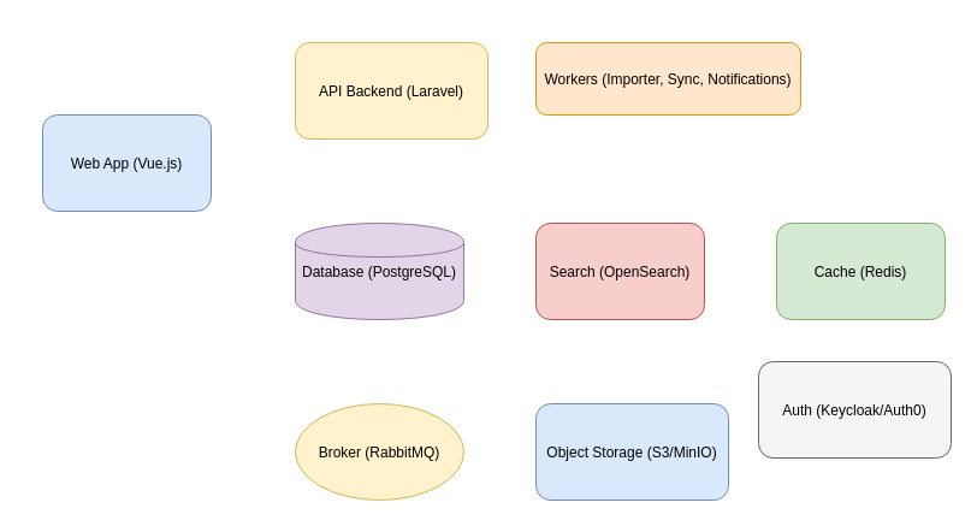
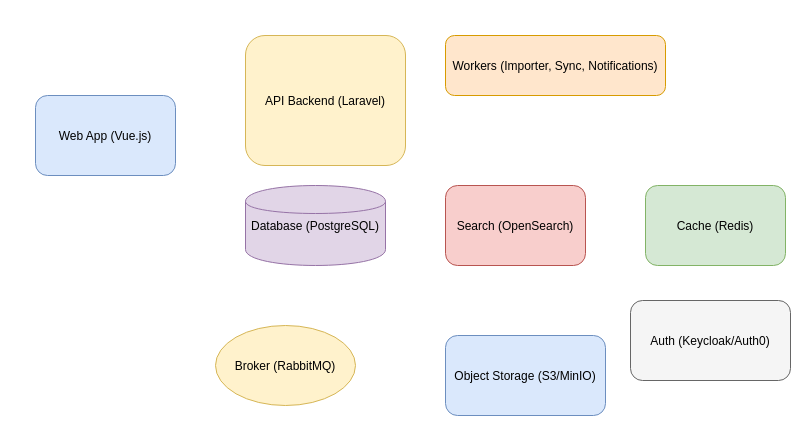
  <mxCell id="0" />
  <mxCell id="1" parent="0" />
  <mxCell id="2" value="Web App (Vue.js)" style="shape=rectangle;rounded=1;fillColor=#dae8fc;strokeColor=#6c8ebf;" vertex="1" parent="1"><mxGeometry x="20" y="80" width="140" height="80" as="geometry" /></mxCell>
- <mxCell id="3" value="API Backend (Laravel)" style="shape=rectangle;rounded=1;fillColor=#fff2cc;strokeColor=#d6b656;" vertex="1" parent="1"><mxGeometry x="230" y="20" width="160" height="80" as="geometry" /></mxCell>
+ <mxCell id="3" value="API Backend (Laravel)" style="shape=rectangle;rounded=1;fillColor=#fff2cc;strokeColor=#d6b656;" vertex="1" parent="1"><mxGeometry x="230" y="20" width="160" height="130" as="geometry" /></mxCell>
  <mxCell id="4" value="Workers (Importer, Sync, Notifications)" style="shape=rectangle;rounded=1;fillColor=#ffe6cc;strokeColor=#d79b00;" vertex="1" parent="1"><mxGeometry x="430" y="20" width="220" height="60" as="geometry" /></mxCell>
  <mxCell id="5" value="Database (PostgreSQL)" style="shape=cylinder;fillColor=#e1d5e7;strokeColor=#9673a6;" vertex="1" parent="1"><mxGeometry x="230" y="170" width="140" height="80" as="geometry" /></mxCell>
  <mxCell id="6" value="Search (OpenSearch)" style="shape=rectangle;rounded=1;fillColor=#f8cecc;strokeColor=#b85450;" vertex="1" parent="1"><mxGeometry x="430" y="170" width="140" height="80" as="geometry" /></mxCell>
  <mxCell id="7" value="Cache (Redis)" style="shape=rectangle;rounded=1;fillColor=#d5e8d4;strokeColor=#82b366;" vertex="1" parent="1"><mxGeometry x="630" y="170" width="140" height="80" as="geometry" /></mxCell>
- <mxCell id="8" value="Broker (RabbitMQ)" style="shape=ellipse;fillColor=#fff2cc;strokeColor=#d6b656;" vertex="1" parent="1"><mxGeometry x="230" y="320" width="140" height="80" as="geometry" /></mxCell>
+ <mxCell id="8" value="Broker (RabbitMQ)" style="shape=ellipse;fillColor=#fff2cc;strokeColor=#d6b656;" vertex="1" parent="1"><mxGeometry x="200" y="310" width="140" height="80" as="geometry" /></mxCell>
  <mxCell id="9" value="Object Storage (S3/MinIO)" style="shape=rectangle;rounded=1;fillColor=#dae8fc;strokeColor=#6c8ebf;" vertex="1" parent="1"><mxGeometry x="430" y="320" width="160" height="80" as="geometry" /></mxCell>
  <mxCell id="10" value="Auth (Keycloak/Auth0)" style="shape=rectangle;rounded=1;fillColor=#f5f5f5;strokeColor=#666666;" vertex="1" parent="1"><mxGeometry x="615" y="285" width="160" height="80" as="geometry" /></mxCell>
  <mxCell id="11" edge="1" source="2" target="3" parent="1" />
  <mxCell id="12" edge="1" source="3" target="4" parent="1" />
  <mxCell id="13" edge="1" source="3" target="6" parent="1" />
  <mxCell id="14" edge="1" source="3" target="7" parent="1" />
  <mxCell id="15" edge="1" source="3" target="8" parent="1" />
  <mxCell id="16" edge="1" source="3" target="9" parent="1" />
  <mxCell id="17" edge="1" source="3" target="10" parent="1" />
